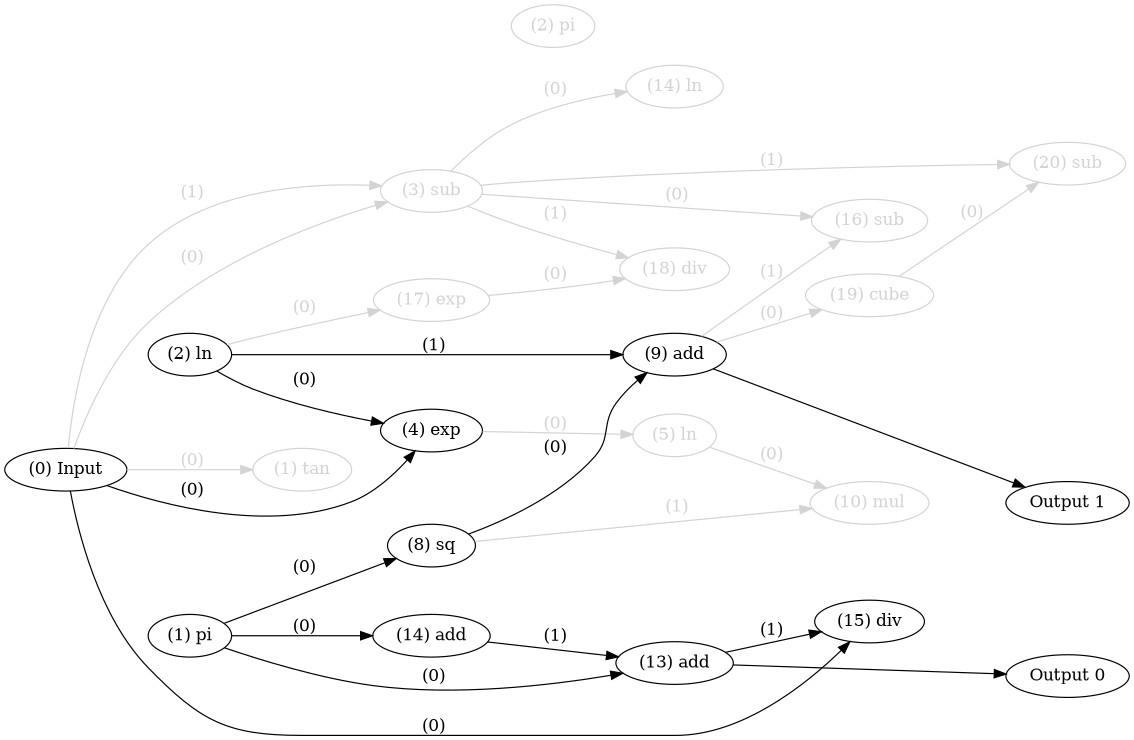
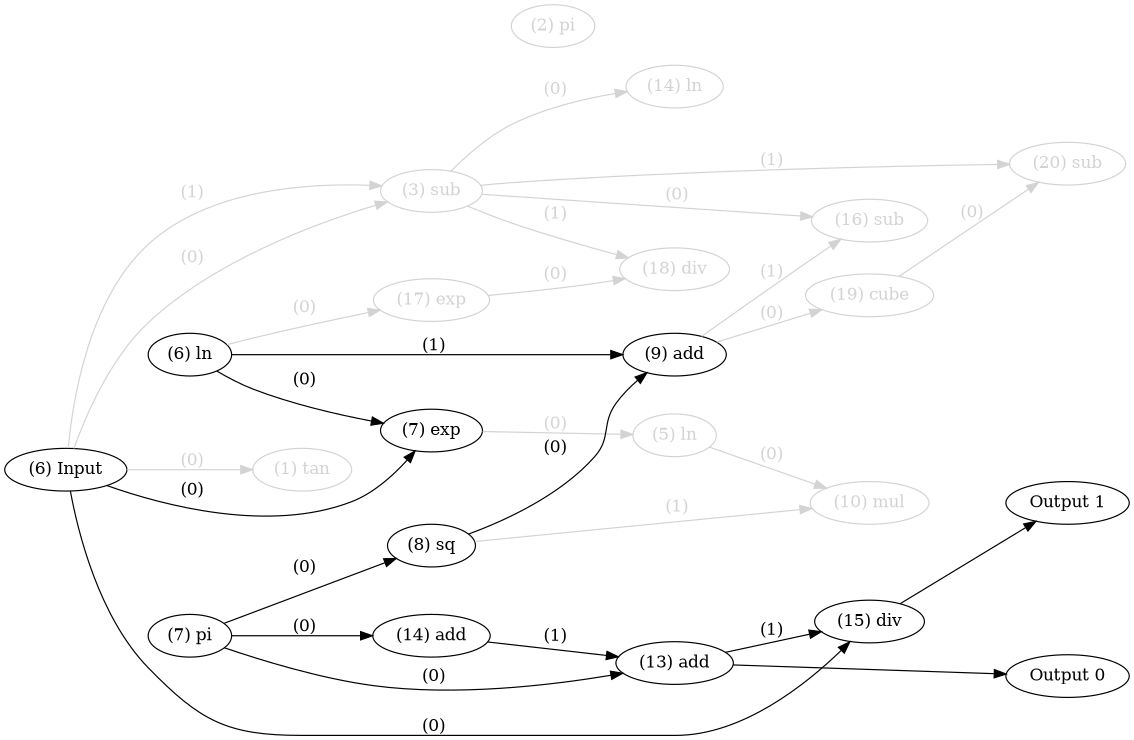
  digraph {
    rankdir=LR
    node [color=black fontcolor=black labelfontcolor=black]
    edge [bold=true color=lightgrey fontcolor=lightgrey labelfontcolor=lightgrey]
-   n1 [label="(0) Input"]
+   n1 [label="(6) Input"]
    n2 [label="Output 0"]
    n3 [label="Output 1"]
    n4 [color=lightgrey fontcolor=lightgrey label="(1) tan" labelfontcolor=lightgrey]
    n5 [color=lightgrey fontcolor=lightgrey label="(3) sub" labelfontcolor=lightgrey]
-   n6 [label="(4) exp"]
+   n6 [label="(7) exp"]
    n7 [label="(15) div"]
    n8 [color=lightgrey fontcolor=lightgrey label="(14) ln" labelfontcolor=lightgrey]
    n9 [color=lightgrey fontcolor=lightgrey label="(16) sub" labelfontcolor=lightgrey]
    n10 [color=lightgrey fontcolor=lightgrey label="(18) div" labelfontcolor=lightgrey]
    n11 [color=lightgrey fontcolor=lightgrey label="(20) sub" labelfontcolor=lightgrey]
    n12 [color=lightgrey fontcolor=lightgrey label="(5) ln" labelfontcolor=lightgrey]
    n13 [color=lightgrey fontcolor=lightgrey label="(2) pi" labelfontcolor=lightgrey]
    n14 [color=lightgrey fontcolor=lightgrey label="(10) mul" labelfontcolor=lightgrey]
-   n15 [label="(2) ln"]
+   n15 [label="(6) ln"]
    n16 [label="(9) add"]
    n17 [color=lightgrey fontcolor=lightgrey label="(17) exp" labelfontcolor=lightgrey]
    n18 [color=lightgrey fontcolor=lightgrey label="(19) cube" labelfontcolor=lightgrey]
-   n19 [label="(1) pi"]
+   n19 [label="(7) pi"]
    n20 [label="(8) sq"]
    n21 [label="(14) add"]
    n22 [label="(13) add"]
    subgraph sub_1 {
      rank=source
      n1
    }
    subgraph sub_2 {
      rank=max
      n2
      n3
    }
    n1 -> n4 [label=" (0)"]
    n1 -> n5 [label=" (0)"]
    n1 -> n5 [label=" (1)"]
    n1 -> n6 [color=black fontcolor=black label=" (0)" labelfontcolor=black]
    n1 -> n7 [color=black fontcolor=black label=" (0)" labelfontcolor=black]
    n5 -> n8 [label=" (0)"]
    n5 -> n9 [label=" (0)"]
    n5 -> n10 [label=" (1)"]
    n5 -> n11 [label=" (1)"]
    n6 -> n12 [label=" (0)"]
-   n16 -> n3 [color=black fontcolor=black labelfontcolor=black]
+   n7 -> n3 [color=black fontcolor=black labelfontcolor=black]
    n12 -> n14 [label=" (0)"]
    n15 -> n6 [color=black fontcolor=black label=" (0)" labelfontcolor=black]
    n15 -> n16 [color=black fontcolor=black label=" (1)" labelfontcolor=black]
    n15 -> n17 [label=" (0)"]
    n16 -> n9 [label=" (1)"]
    n16 -> n18 [label=" (0)"]
    n17 -> n10 [label=" (0)"]
    n18 -> n11 [label=" (0)"]
    n19 -> n20 [color=black fontcolor=black label=" (0)" labelfontcolor=black]
    n19 -> n21 [color=black fontcolor=black label=" (0)" labelfontcolor=black]
    n19 -> n22 [color=black fontcolor=black label=" (0)" labelfontcolor=black]
    n20 -> n14 [label=" (1)"]
    n20 -> n16 [color=black fontcolor=black label=" (0)" labelfontcolor=black]
    n21 -> n22 [color=black fontcolor=black label=" (1)" labelfontcolor=black]
    n22 -> n2 [color=black fontcolor=black labelfontcolor=black]
    n22 -> n7 [color=black fontcolor=black label=" (1)" labelfontcolor=black]
  }
